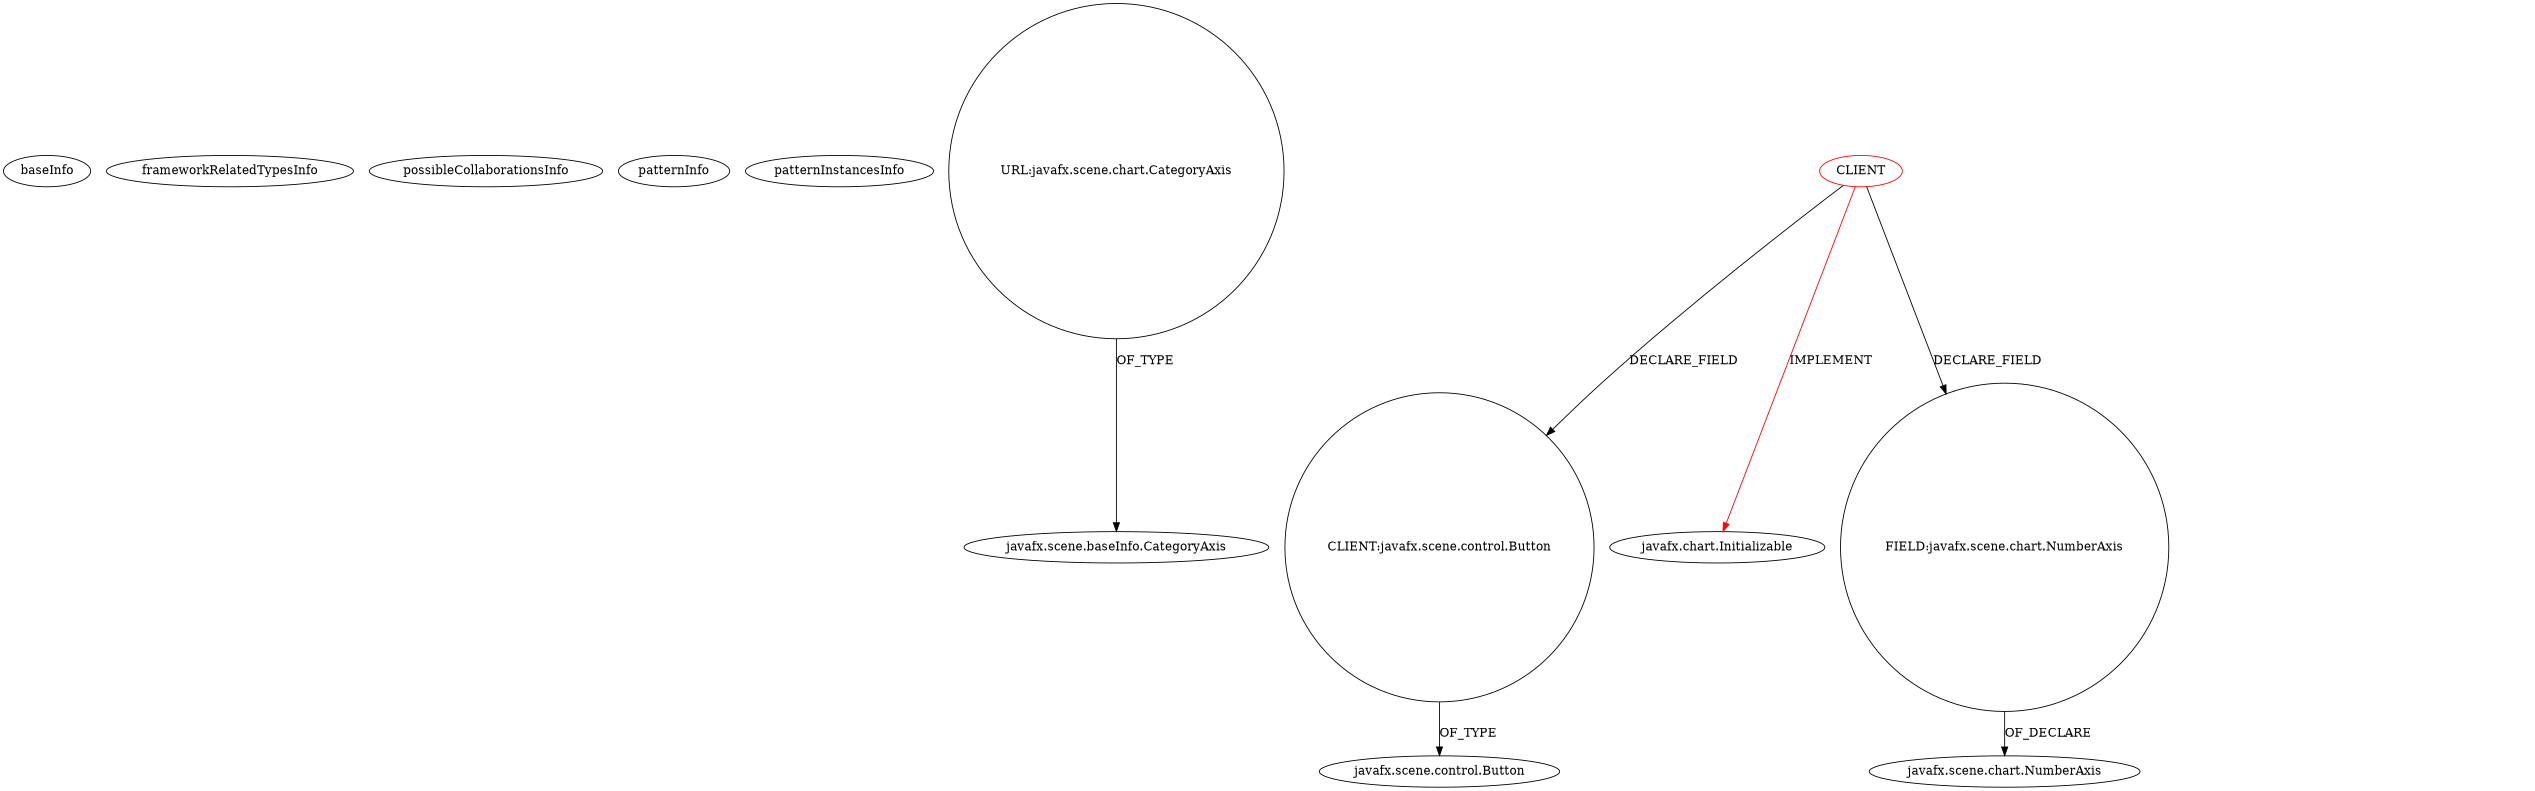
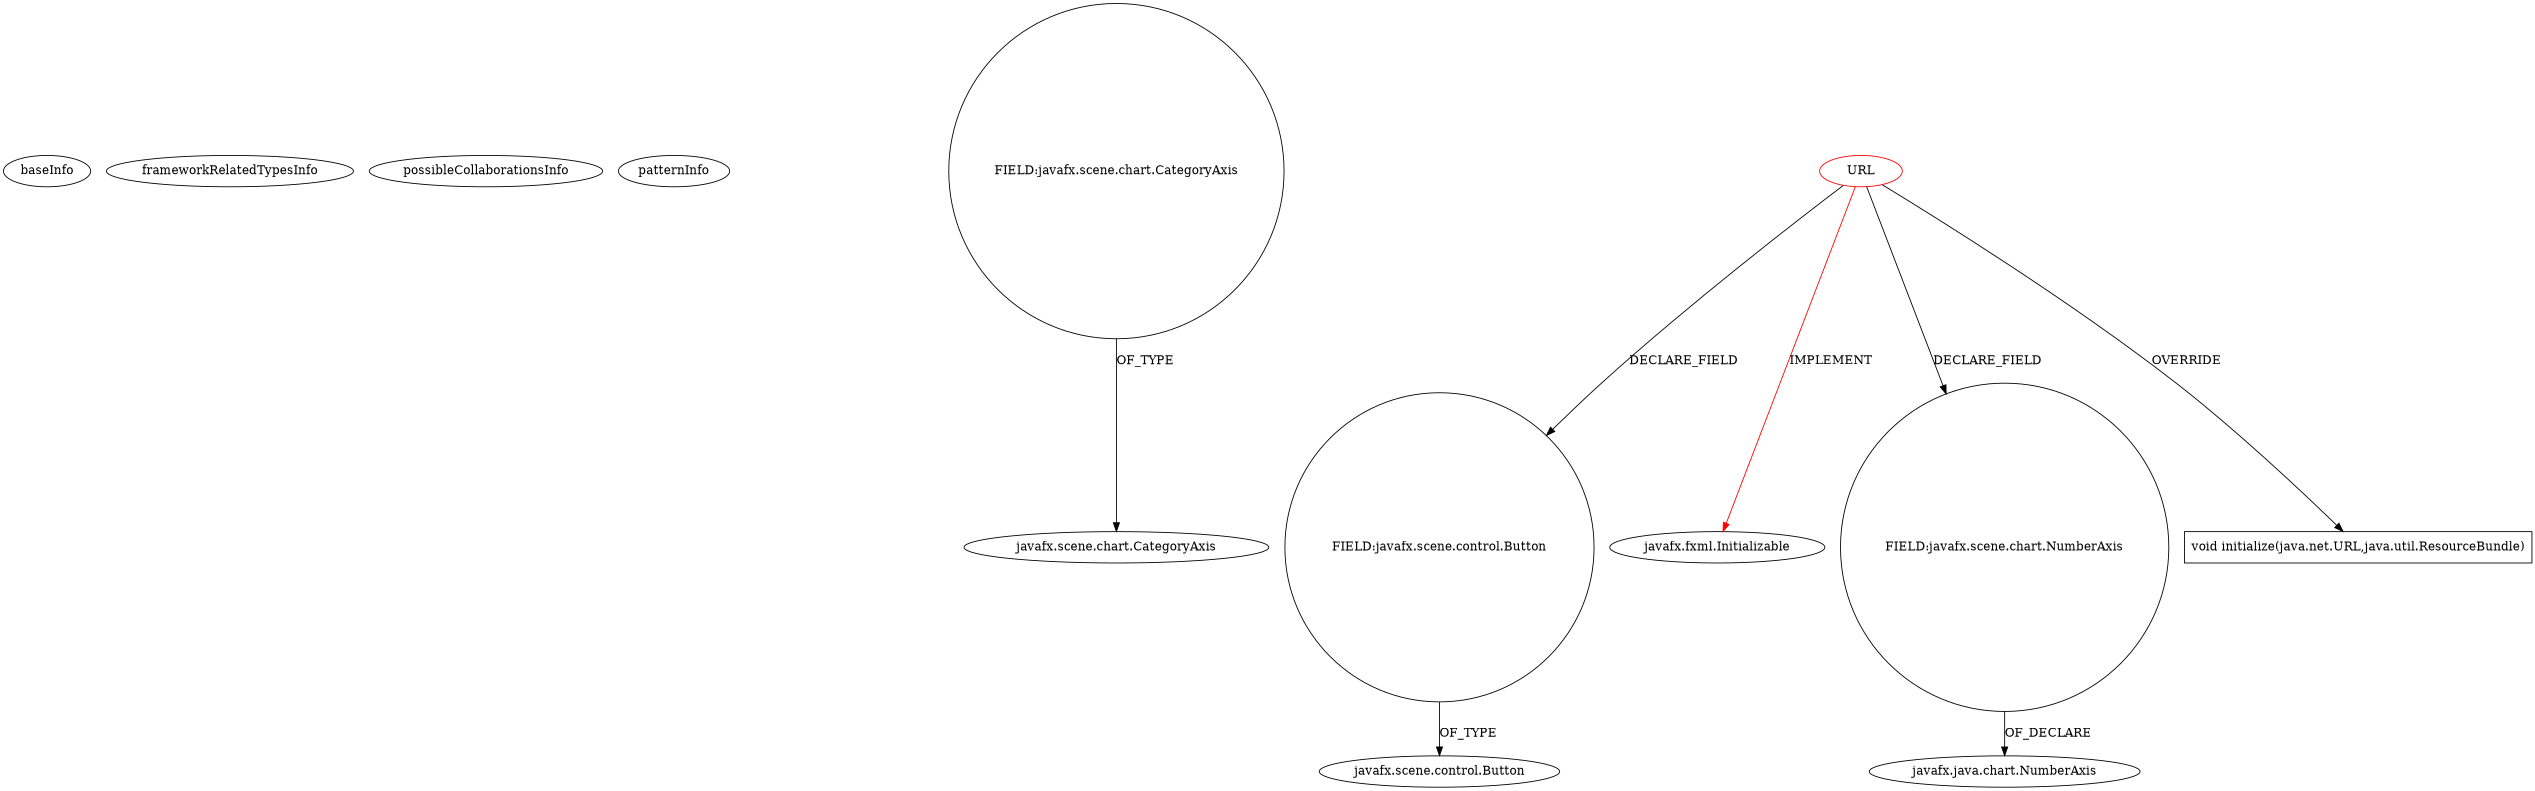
  digraph {
    node [isFrameworkType=false]
    baseInfo [category=pattern graphId=3979 isAnonymous=false possibleRelation=false isFrameworkType=""]
    frameworkRelatedTypesInfo [0="javafx.fxml.Initializable" isFrameworkType=""]
    possibleCollaborationsInfo [isFrameworkType=""]
    patternInfo [frequency=2.0 patternRootClient=0 isFrameworkType=""]
-   patternInstancesInfo [0="bianconejo-CEFX~/bianconejo-CEFX/CEFX-master/src/cefx/CEStatistiquesController.java~CEStatistiquesController~2023" 1="RomeoGolf-BC~/RomeoGolf-BC/BC-master/src/romeogolf/bc/MainController.java~MainController~1142" isFrameworkType=""]
-   n6 [label="URL:javafx.scene.chart.CategoryAxis" shape=circle vertexType=FIELD_DECLARATION]
-   n7 [label="javafx.scene.baseInfo.CategoryAxis" vertexType=FRAMEWORK_CLASS_TYPE]
-   n8 [color=red label=CLIENT vertexType=ROOT_CLIENT_CLASS_DECLARATION]
-   n9 [label="CLIENT:javafx.scene.control.Button" shape=circle vertexType=FIELD_DECLARATION]
-   n10 [label="javafx.chart.Initializable" vertexType=FRAMEWORK_INTERFACE_TYPE]
+   n6 [label="FIELD:javafx.scene.chart.CategoryAxis" shape=circle vertexType=FIELD_DECLARATION]
+   n7 [label="javafx.scene.chart.CategoryAxis" vertexType=FRAMEWORK_CLASS_TYPE]
+   n8 [color=red label=URL vertexType=ROOT_CLIENT_CLASS_DECLARATION]
+   n9 [label="FIELD:javafx.scene.control.Button" shape=circle vertexType=FIELD_DECLARATION]
+   n10 [label="javafx.fxml.Initializable" vertexType=FRAMEWORK_INTERFACE_TYPE]
    n11 [label="FIELD:javafx.scene.chart.NumberAxis" shape=circle vertexType=FIELD_DECLARATION]
+   n12 [label="void initialize(java.net.URL,java.util.ResourceBundle)" shape=box vertexType=OVERRIDING_METHOD_DECLARATION]
    n13 [label="javafx.scene.control.Button" vertexType=FRAMEWORK_CLASS_TYPE]
-   n14 [label="javafx.scene.chart.NumberAxis" vertexType=FRAMEWORK_CLASS_TYPE]
+   n14 [label="javafx.java.chart.NumberAxis" vertexType=FRAMEWORK_CLASS_TYPE]
    n6 -> n7 [label=OF_TYPE]
    n8 -> n9 [label=DECLARE_FIELD]
    n8 -> n10 [color=red label=IMPLEMENT]
    n8 -> n11 [label=DECLARE_FIELD]
+   n8 -> n12 [label=OVERRIDE]
    n9 -> n13 [label=OF_TYPE]
    n11 -> n14 [label=OF_DECLARE]
  }
